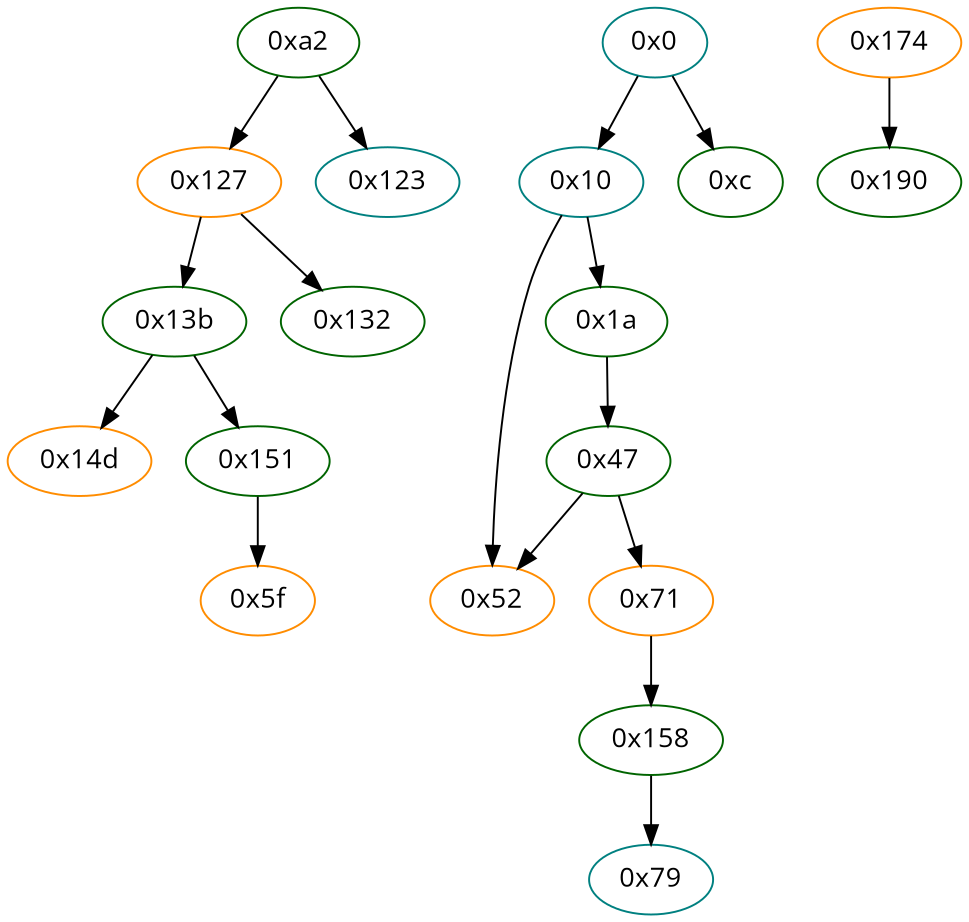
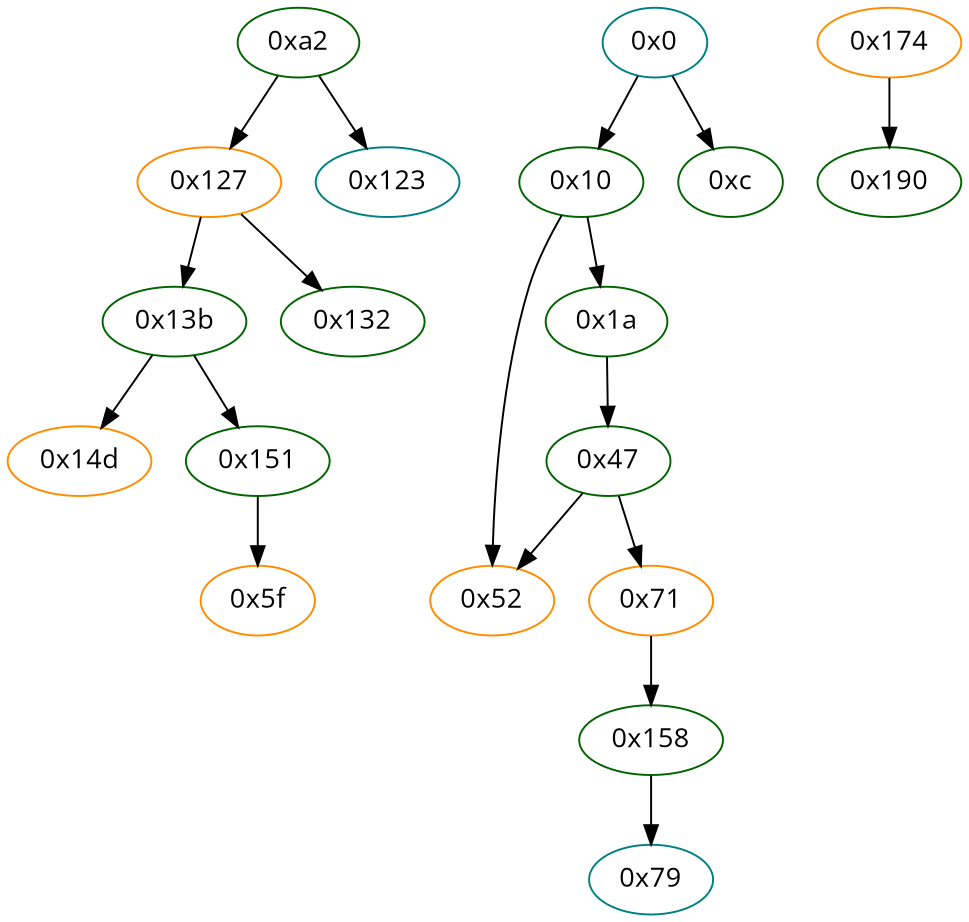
  strict digraph {
    fontname="Open Sans"
    node [color=darkgreen fillcolor=white fontname="Open Sans" style=filled]
    edge [fontname="Open Sans"]
    "0x127" [color=darkorange]
    "0xa2"
    "0x123" [color=teal]
    "0x13b"
    "0x132"
    "0x14d" [color=darkorange]
    "0x52" [color=darkorange]
    "0x47"
    "0x71" [color=darkorange]
    "0x158"
    "0x5f" [color=darkorange]
    "0x151"
    "0x79" [color=teal]
    "0x0" [color=teal]
-   "0x10" [color=teal]
+   "0x10"
    "0xc"
    "0x1a"
    "0x174" [color=darkorange]
    "0x190"
    "0x127" -> "0x13b"
    "0x127" -> "0x132"
    "0xa2" -> "0x127"
    "0xa2" -> "0x123"
    "0x13b" -> "0x14d"
    "0x13b" -> "0x151"
    "0x47" -> "0x52"
    "0x47" -> "0x71"
    "0x71" -> "0x158"
    "0x158" -> "0x79"
    "0x151" -> "0x5f"
    "0x0" -> "0x10"
    "0x0" -> "0xc"
    "0x10" -> "0x52"
    "0x10" -> "0x1a"
    "0x1a" -> "0x47"
    "0x174" -> "0x190"
  }
